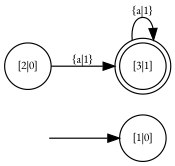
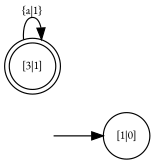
  digraph {
    fontname="EB Garamond"
    rankdir=LR
    node [fontname="EB Garamond" fontsize=10 shape=circle]
    edge [fontname="EB Garamond" fontsize=10]
    0 [style=invisible]
    n2 [label="[1|0]"]
-   n3 [label="[2|0]"]
    n4 [label="[3|1]" shape=doublecircle]
    0 -> n2
-   n3 -> n4 [label="{a|1}"]
    n4 -> n4 [label="{a|1}"]
  }
